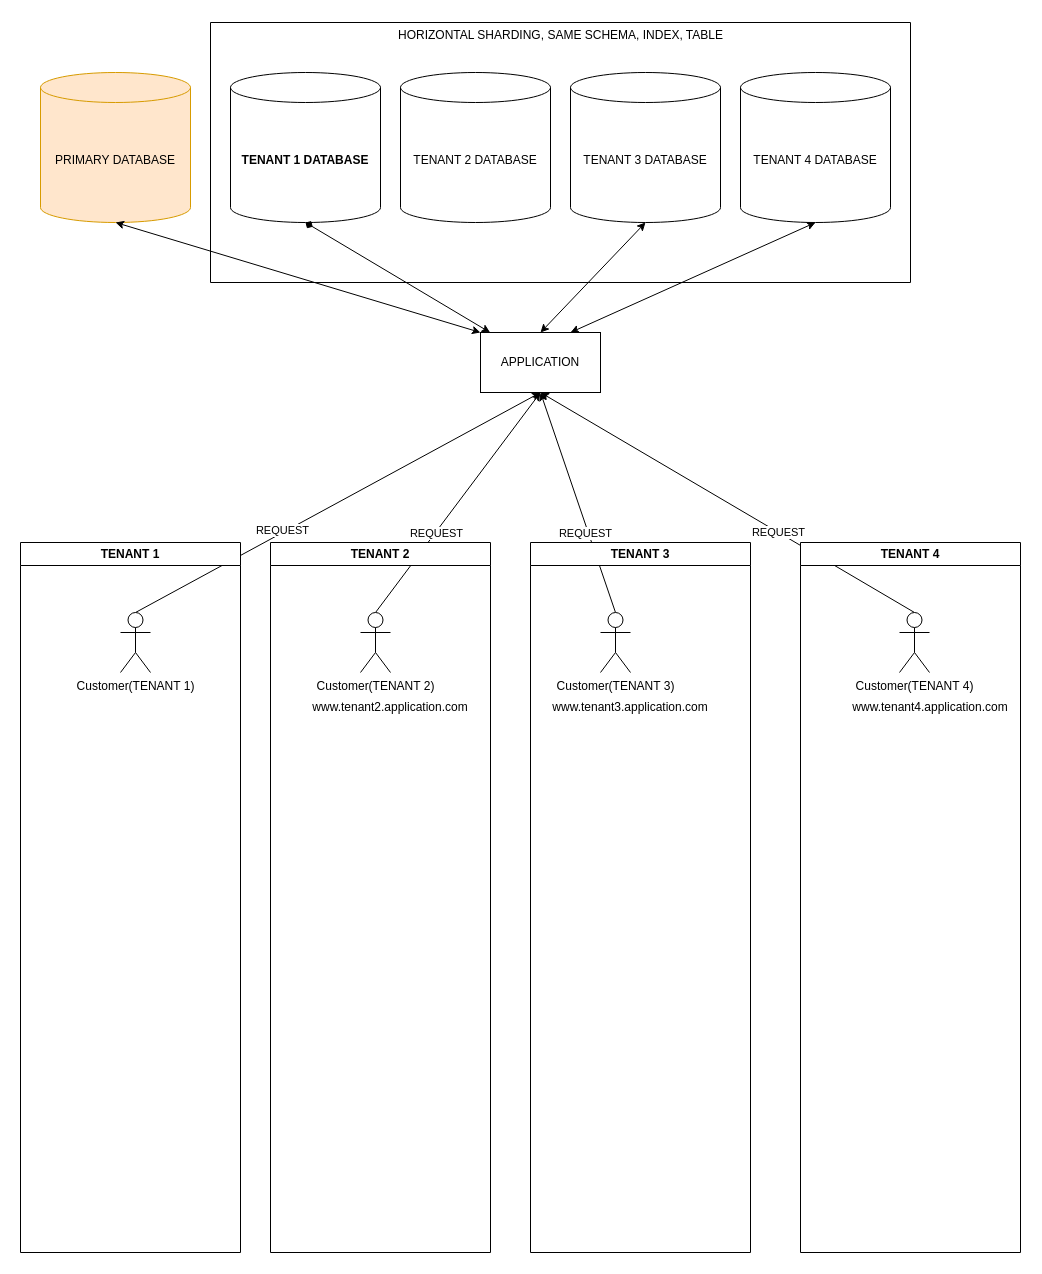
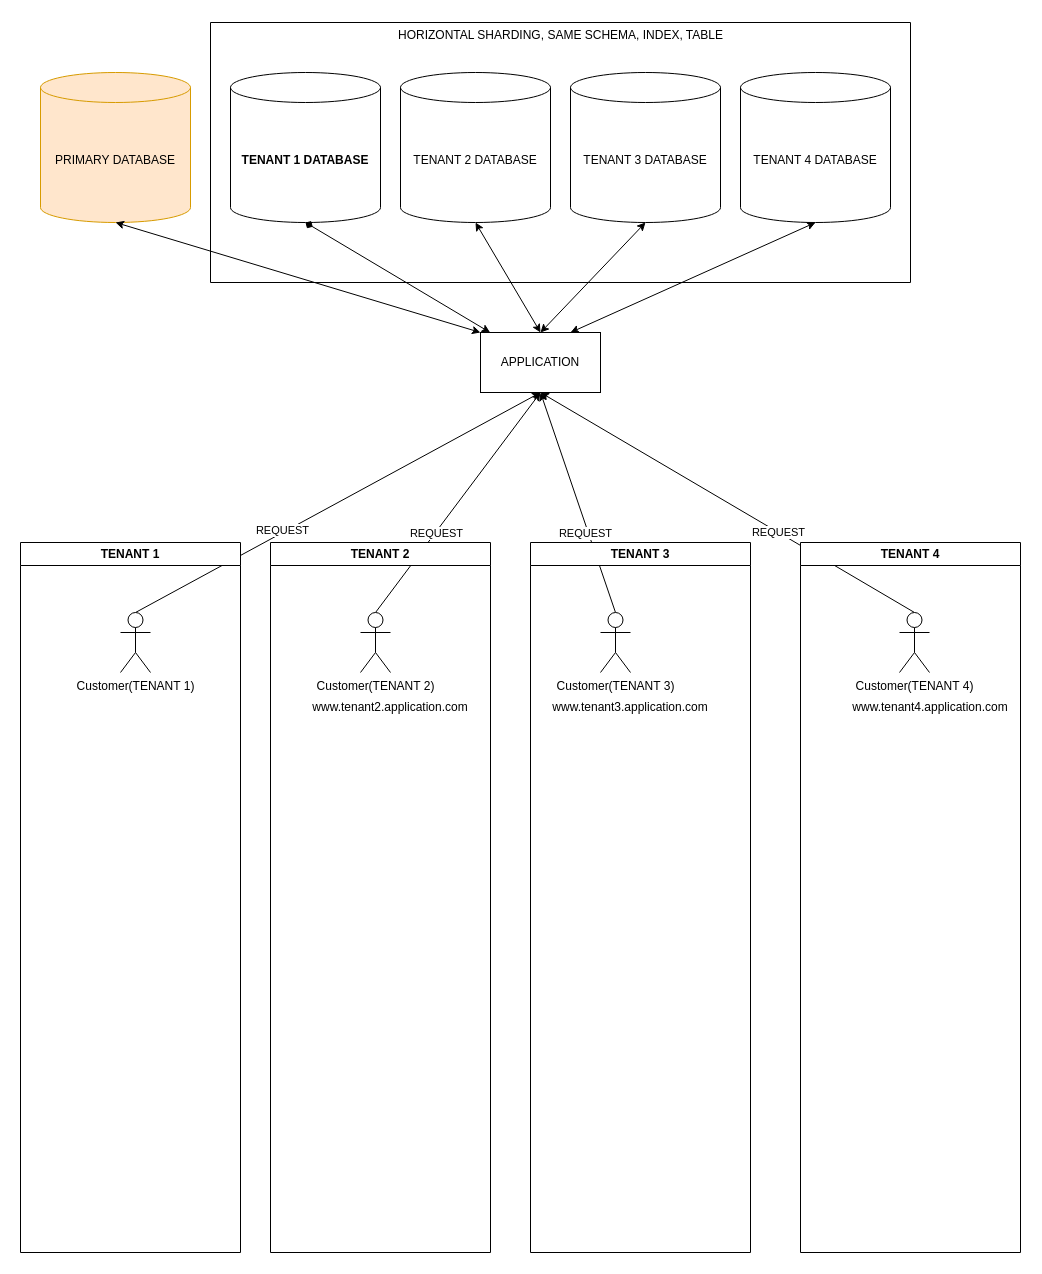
  <mxCell id="0" />
  <mxCell id="1" parent="0" />
  <mxCell id="2" value="TENANT 1 DATABASE" style="shape=cylinder3;whiteSpace=wrap;html=1;boundedLbl=1;backgroundOutline=1;size=15;fontStyle=1" vertex="1" parent="1"><mxGeometry x="230" y="72" width="150" height="150" as="geometry" /></mxCell>
  <mxCell id="3" value="TENANT 2 DATABASE" style="shape=cylinder3;whiteSpace=wrap;html=1;boundedLbl=1;backgroundOutline=1;size=15;" vertex="1" parent="1"><mxGeometry x="400" y="72" width="150" height="150" as="geometry" /></mxCell>
  <mxCell id="4" value="TENANT 3 DATABASE" style="shape=cylinder3;whiteSpace=wrap;html=1;boundedLbl=1;backgroundOutline=1;size=15;" vertex="1" parent="1"><mxGeometry x="570" y="72" width="150" height="150" as="geometry" /></mxCell>
  <mxCell id="5" value="TENANT 4 DATABASE" style="shape=cylinder3;whiteSpace=wrap;html=1;boundedLbl=1;backgroundOutline=1;size=15;" vertex="1" parent="1"><mxGeometry x="740" y="72" width="150" height="150" as="geometry" /></mxCell>
  <mxCell id="6" value="APPLICATION" style="rounded=0;whiteSpace=wrap;html=1;" vertex="1" parent="1"><mxGeometry x="480" y="332" width="120" height="60" as="geometry" /></mxCell>
  <mxCell id="7" value="" style="endArrow=diamond;startArrow=classic;html=1;rounded=0;entryX=0.5;entryY=1;entryDx=0;entryDy=0;entryPerimeter=0;" edge="1" parent="1" source="6" target="2"><mxGeometry width="50" height="50" relative="1" as="geometry"><mxPoint x="540" y="422" as="sourcePoint" /><mxPoint x="590" y="372" as="targetPoint" /></mxGeometry></mxCell>
+ <mxCell id="8" value="" style="endArrow=classic;startArrow=classic;html=1;rounded=0;entryX=0.5;entryY=1;entryDx=0;entryDy=0;entryPerimeter=0;exitX=0.5;exitY=0;exitDx=0;exitDy=0;" edge="1" parent="1" source="6" target="3"><mxGeometry width="50" height="50" relative="1" as="geometry"><mxPoint x="540" y="422" as="sourcePoint" /><mxPoint x="590" y="372" as="targetPoint" /></mxGeometry></mxCell>
  <mxCell id="9" value="" style="endArrow=classic;startArrow=classic;html=1;rounded=0;entryX=0.5;entryY=1;entryDx=0;entryDy=0;entryPerimeter=0;exitX=0.5;exitY=0;exitDx=0;exitDy=0;" edge="1" parent="1" source="6" target="4"><mxGeometry width="50" height="50" relative="1" as="geometry"><mxPoint x="540" y="422" as="sourcePoint" /><mxPoint x="590" y="372" as="targetPoint" /></mxGeometry></mxCell>
  <mxCell id="10" value="" style="endArrow=classic;startArrow=classic;html=1;rounded=0;entryX=0.5;entryY=1;entryDx=0;entryDy=0;entryPerimeter=0;exitX=0.75;exitY=0;exitDx=0;exitDy=0;" edge="1" parent="1" source="6" target="5"><mxGeometry width="50" height="50" relative="1" as="geometry"><mxPoint x="540" y="422" as="sourcePoint" /><mxPoint x="590" y="372" as="targetPoint" /></mxGeometry></mxCell>
  <mxCell id="11" value="" style="endArrow=classic;html=1;rounded=0;entryX=0.5;entryY=1;entryDx=0;entryDy=0;exitX=0.5;exitY=0;exitDx=0;exitDy=0;exitPerimeter=0;" edge="1" parent="1" source="22" target="6"><mxGeometry width="50" height="50" relative="1" as="geometry"><mxPoint x="540" y="482" as="sourcePoint" /><mxPoint x="590" y="432" as="targetPoint" /></mxGeometry></mxCell>
  <mxCell id="12" value="REQUEST" style="edgeLabel;html=1;align=center;verticalAlign=middle;resizable=0;points=[];" vertex="1" connectable="0" parent="11"><mxGeometry x="-0.269" y="3" relative="1" as="geometry"><mxPoint as="offset" /></mxGeometry></mxCell>
  <mxCell id="13" value="" style="endArrow=classic;html=1;rounded=0;exitX=0.5;exitY=0;exitDx=0;exitDy=0;exitPerimeter=0;entryX=0.5;entryY=1;entryDx=0;entryDy=0;" edge="1" parent="1" source="24" target="6"><mxGeometry width="50" height="50" relative="1" as="geometry"><mxPoint x="540" y="482" as="sourcePoint" /><mxPoint x="590" y="432" as="targetPoint" /></mxGeometry></mxCell>
  <mxCell id="14" value="REQUEST" style="edgeLabel;html=1;align=center;verticalAlign=middle;resizable=0;points=[];" vertex="1" connectable="0" parent="13"><mxGeometry x="-0.273" relative="1" as="geometry"><mxPoint as="offset" /></mxGeometry></mxCell>
  <mxCell id="15" value="" style="swimlane;startSize=0;" vertex="1" parent="1"><mxGeometry x="210" y="22" width="700" height="260" as="geometry" /></mxCell>
  <mxCell id="16" value="HORIZONTAL SHARDING, SAME SCHEMA, INDEX, TABLE" style="text;html=1;align=center;verticalAlign=middle;resizable=0;points=[];autosize=1;strokeColor=none;fillColor=none;" vertex="1" parent="1"><mxGeometry x="385" y="20" width="350" height="30" as="geometry" /></mxCell>
  <mxCell id="17" value="" style="endArrow=classic;html=1;rounded=0;entryX=0.5;entryY=1;entryDx=0;entryDy=0;exitX=0.5;exitY=0;exitDx=0;exitDy=0;exitPerimeter=0;" edge="1" parent="1" source="27" target="6"><mxGeometry width="50" height="50" relative="1" as="geometry"><mxPoint x="940" y="482" as="sourcePoint" /><mxPoint x="950" y="512" as="targetPoint" /></mxGeometry></mxCell>
  <mxCell id="18" value="REQUEST" style="edgeLabel;html=1;align=center;verticalAlign=middle;resizable=0;points=[];" vertex="1" connectable="0" parent="17"><mxGeometry x="-0.269" y="3" relative="1" as="geometry"><mxPoint as="offset" /></mxGeometry></mxCell>
  <mxCell id="19" value="" style="endArrow=classic;html=1;rounded=0;exitX=0.5;exitY=0;exitDx=0;exitDy=0;exitPerimeter=0;" edge="1" parent="1" source="30"><mxGeometry width="50" height="50" relative="1" as="geometry"><mxPoint x="940" y="482" as="sourcePoint" /><mxPoint x="540" y="392" as="targetPoint" /></mxGeometry></mxCell>
  <mxCell id="20" value="REQUEST" style="edgeLabel;html=1;align=center;verticalAlign=middle;resizable=0;points=[];" vertex="1" connectable="0" parent="19"><mxGeometry x="-0.273" relative="1" as="geometry"><mxPoint as="offset" /></mxGeometry></mxCell>
  <mxCell id="21" value="TENANT 1" style="swimlane;whiteSpace=wrap;html=1;" vertex="1" parent="1"><mxGeometry x="20" y="542" width="220" height="710" as="geometry" /></mxCell>
  <mxCell id="22" value="Customer(TENANT 1)" style="shape=umlActor;verticalLabelPosition=bottom;verticalAlign=top;html=1;outlineConnect=0;" vertex="1" parent="21"><mxGeometry x="100" y="70" width="30" height="60" as="geometry" /></mxCell>
  <mxCell id="23" value="TENANT 2" style="swimlane;whiteSpace=wrap;html=1;" vertex="1" parent="1"><mxGeometry x="270" y="542" width="220" height="710" as="geometry" /></mxCell>
  <mxCell id="24" value="Customer(TENANT 2)" style="shape=umlActor;verticalLabelPosition=bottom;verticalAlign=top;html=1;outlineConnect=0;" vertex="1" parent="23"><mxGeometry x="90" y="70" width="30" height="60" as="geometry" /></mxCell>
  <mxCell id="25" value="www.tenant2.application.com" style="text;html=1;align=center;verticalAlign=middle;whiteSpace=wrap;rounded=0;" vertex="1" parent="23"><mxGeometry x="90" y="150" width="60" height="30" as="geometry" /></mxCell>
  <mxCell id="26" value="TENANT 3" style="swimlane;whiteSpace=wrap;html=1;" vertex="1" parent="1"><mxGeometry x="530" y="542" width="220" height="710" as="geometry" /></mxCell>
  <mxCell id="27" value="Customer(TENANT 3)" style="shape=umlActor;verticalLabelPosition=bottom;verticalAlign=top;html=1;outlineConnect=0;" vertex="1" parent="26"><mxGeometry x="70" y="70" width="30" height="60" as="geometry" /></mxCell>
  <mxCell id="28" value="www.tenant3.application.com" style="text;html=1;align=center;verticalAlign=middle;whiteSpace=wrap;rounded=0;" vertex="1" parent="26"><mxGeometry x="70" y="150" width="60" height="30" as="geometry" /></mxCell>
  <mxCell id="29" value="TENANT 4" style="swimlane;whiteSpace=wrap;html=1;" vertex="1" parent="1"><mxGeometry x="800" y="542" width="220" height="710" as="geometry" /></mxCell>
  <mxCell id="30" value="Customer(TENANT 4)" style="shape=umlActor;verticalLabelPosition=bottom;verticalAlign=top;html=1;outlineConnect=0;" vertex="1" parent="29"><mxGeometry x="99" y="70" width="30" height="60" as="geometry" /></mxCell>
  <mxCell id="31" value="www.tenant4.application.com" style="text;html=1;align=center;verticalAlign=middle;whiteSpace=wrap;rounded=0;" vertex="1" parent="29"><mxGeometry x="100" y="150" width="60" height="30" as="geometry" /></mxCell>
  <mxCell id="32" value="PRIMARY DATABASE" style="shape=cylinder3;whiteSpace=wrap;html=1;boundedLbl=1;backgroundOutline=1;size=15;fillColor=#ffe6cc;strokeColor=#d79b00;" vertex="1" parent="1"><mxGeometry x="40" y="72" width="150" height="150" as="geometry" /></mxCell>
  <mxCell id="33" value="" style="endArrow=classic;startArrow=classic;html=1;rounded=0;entryX=0.5;entryY=1;entryDx=0;entryDy=0;entryPerimeter=0;exitX=0;exitY=0;exitDx=0;exitDy=0;" edge="1" parent="1" source="6" target="32"><mxGeometry width="50" height="50" relative="1" as="geometry"><mxPoint x="490" y="382" as="sourcePoint" /><mxPoint x="540" y="332" as="targetPoint" /></mxGeometry></mxCell>
